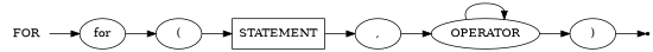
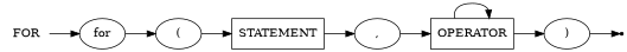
  digraph {
    rankdir=LR
    node [shape=oval]
    n1 [label=FOR shape=plaintext]
    n2 [label=for]
    n3 [label="("]
    n4 [label=STATEMENT shape=box]
    n5 [label=","]
-   n6 [label=OPERATOR shape=ellipse]
+   n6 [label=OPERATOR shape=box]
    n7 [label=")"]
    end [shape=point]
    n1 -> n2
    n2 -> n3
    n3 -> n4
    n4 -> n5
    n5 -> n6
    n6 -> n6
    n6 -> n7
    n7 -> end
  }
